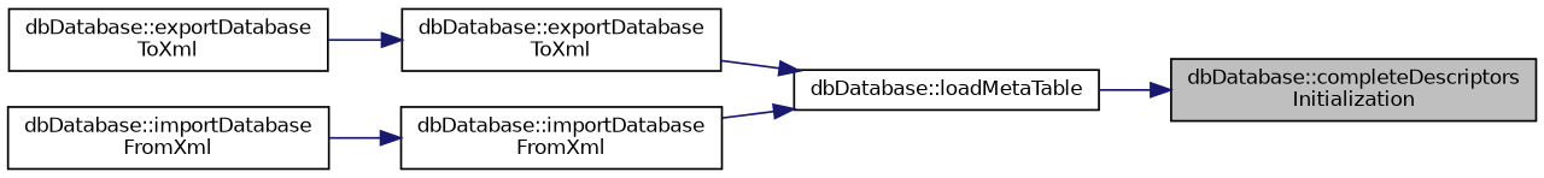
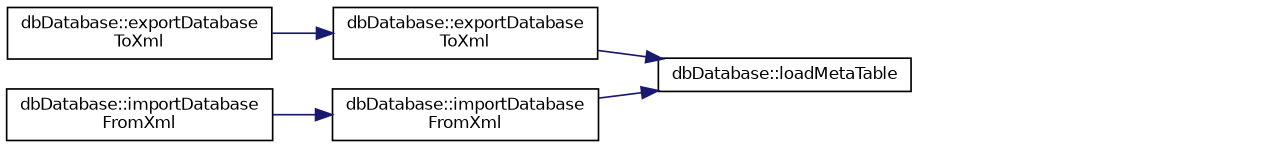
  digraph {
    rankdir=RL
    node [color=black fillcolor=white fontname=Helvetica fontsize=10 shape=record style=filled]
    edge [color=midnightblue dir=back fontname=Helvetica fontsize=10 labelfontname=Helvetica labelfontsize=10 style=solid]
-   n1 [fillcolor=grey75 fontcolor=black height=0.2 label="dbDatabase::completeDescriptors\lInitialization" width=0.4]
    n2 [height=0.2 label="dbDatabase::loadMetaTable" width=0.4]
    n3 [height=0.2 label="dbDatabase::exportDatabase\lToXml" width=0.4]
    n4 [height=0.2 label="dbDatabase::importDatabase\lFromXml" width=0.4]
    n5 [height=0.2 label="dbDatabase::exportDatabase\lToXml" width=0.4]
    n6 [height=0.2 label="dbDatabase::importDatabase\lFromXml" width=0.4]
-   n1 -> n2
    n2 -> n3
    n2 -> n4
    n3 -> n5
    n4 -> n6
  }
